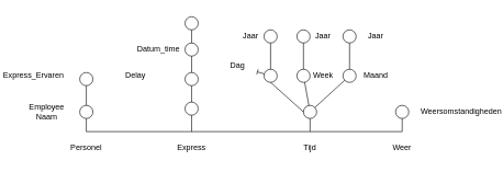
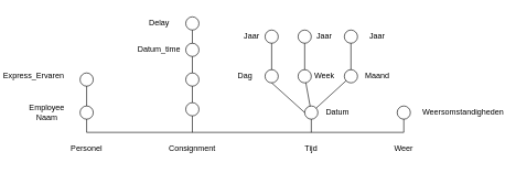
  <mxCell id="0" />
  <mxCell id="1" parent="0" />
  <mxCell id="2" value="Personel" style="text;html=1;strokeColor=none;fillColor=none;align=center;verticalAlign=middle;whiteSpace=wrap;rounded=0;" parent="1" vertex="1"><mxGeometry x="100" y="210" width="60" height="30" as="geometry" /></mxCell>
  <mxCell id="3" value="Employee Naam" style="text;html=1;strokeColor=none;fillColor=none;align=center;verticalAlign=middle;whiteSpace=wrap;rounded=0;" parent="1" vertex="1"><mxGeometry x="40" y="155" width="60" height="30" as="geometry" /></mxCell>
  <mxCell id="4" value="" style="ellipse;whiteSpace=wrap;html=1;aspect=fixed;" parent="1" vertex="1"><mxGeometry x="120" y="160" width="20" height="20" as="geometry" /></mxCell>
- <mxCell id="5" value="Express" style="text;html=1;strokeColor=none;fillColor=none;align=center;verticalAlign=middle;whiteSpace=wrap;rounded=0;" parent="1" vertex="1"><mxGeometry x="260" y="210" width="60" height="30" as="geometry" /></mxCell>
+ <mxCell id="5" value="Consignment" style="text;html=1;strokeColor=none;fillColor=none;align=center;verticalAlign=middle;whiteSpace=wrap;rounded=0;" parent="1" vertex="1"><mxGeometry x="260" y="210" width="60" height="30" as="geometry" /></mxCell>
  <mxCell id="6" value="Tijd" style="text;html=1;strokeColor=none;fillColor=none;align=center;verticalAlign=middle;whiteSpace=wrap;rounded=0;" parent="1" vertex="1"><mxGeometry x="440" y="210" width="60" height="30" as="geometry" /></mxCell>
  <mxCell id="7" value="" style="ellipse;whiteSpace=wrap;html=1;aspect=fixed;" parent="1" vertex="1"><mxGeometry x="460" y="160" width="20" height="20" as="geometry" /></mxCell>
+ <mxCell id="8" value="Datum" style="text;html=1;strokeColor=none;fillColor=none;align=center;verticalAlign=middle;whiteSpace=wrap;rounded=0;" parent="1" vertex="1"><mxGeometry x="480" y="155" width="60" height="30" as="geometry" /></mxCell>
  <mxCell id="9" value="Maand" style="text;html=1;strokeColor=none;fillColor=none;align=center;verticalAlign=middle;whiteSpace=wrap;rounded=0;" parent="1" vertex="1"><mxGeometry x="540" y="100" width="60" height="30" as="geometry" /></mxCell>
  <mxCell id="10" value="Jaar" style="text;html=1;strokeColor=none;fillColor=none;align=center;verticalAlign=middle;whiteSpace=wrap;rounded=0;" parent="1" vertex="1"><mxGeometry x="540" y="40" width="60" height="30" as="geometry" /></mxCell>
  <mxCell id="11" value="Week" style="text;html=1;strokeColor=none;fillColor=none;align=center;verticalAlign=middle;whiteSpace=wrap;rounded=0;" parent="1" vertex="1"><mxGeometry x="460" y="100" width="60" height="30" as="geometry" /></mxCell>
  <mxCell id="12" value="" style="ellipse;whiteSpace=wrap;html=1;aspect=fixed;" parent="1" vertex="1"><mxGeometry x="450" y="105" width="20" height="20" as="geometry" /></mxCell>
  <mxCell id="13" value="" style="ellipse;whiteSpace=wrap;html=1;aspect=fixed;" parent="1" vertex="1"><mxGeometry x="520" y="45" width="20" height="20" as="geometry" /></mxCell>
  <mxCell id="14" value="" style="ellipse;whiteSpace=wrap;html=1;aspect=fixed;" parent="1" vertex="1"><mxGeometry x="450" y="45" width="20" height="20" as="geometry" /></mxCell>
  <mxCell id="15" value="" style="ellipse;whiteSpace=wrap;html=1;aspect=fixed;" parent="1" vertex="1"><mxGeometry x="520" y="105" width="20" height="20" as="geometry" /></mxCell>
  <mxCell id="16" value="" style="endArrow=none;html=1;" parent="1" edge="1"><mxGeometry width="50" height="50" relative="1" as="geometry"><mxPoint x="130" y="200" as="sourcePoint" /><mxPoint x="610" y="200" as="targetPoint" /></mxGeometry></mxCell>
  <mxCell id="17" value="" style="endArrow=none;html=1;" parent="1" edge="1"><mxGeometry width="50" height="50" relative="1" as="geometry"><mxPoint x="130" y="200" as="sourcePoint" /><mxPoint x="130" y="180" as="targetPoint" /></mxGeometry></mxCell>
  <mxCell id="18" value="" style="endArrow=none;html=1;" parent="1" source="7" edge="1"><mxGeometry width="50" height="50" relative="1" as="geometry"><mxPoint x="160" y="210" as="sourcePoint" /><mxPoint x="470" y="200" as="targetPoint" /></mxGeometry></mxCell>
  <mxCell id="19" value="" style="endArrow=none;html=1;" parent="1" source="12" target="7" edge="1"><mxGeometry width="50" height="50" relative="1" as="geometry"><mxPoint x="170" y="220" as="sourcePoint" /><mxPoint x="170" y="150" as="targetPoint" /></mxGeometry></mxCell>
  <mxCell id="20" value="" style="endArrow=none;html=1;" parent="1" source="15" target="7" edge="1"><mxGeometry width="50" height="50" relative="1" as="geometry"><mxPoint x="180" y="230" as="sourcePoint" /><mxPoint x="180" y="160" as="targetPoint" /></mxGeometry></mxCell>
  <mxCell id="21" value="" style="endArrow=none;html=1;exitX=0.5;exitY=1;exitDx=0;exitDy=0;entryX=0.5;entryY=0;entryDx=0;entryDy=0;" parent="1" source="13" target="15" edge="1"><mxGeometry width="50" height="50" relative="1" as="geometry"><mxPoint x="200" y="250" as="sourcePoint" /><mxPoint x="530" y="80" as="targetPoint" /></mxGeometry></mxCell>
  <mxCell id="22" value="" style="endArrow=none;html=1;exitX=0.5;exitY=1;exitDx=0;exitDy=0;" parent="1" source="14" target="12" edge="1"><mxGeometry width="50" height="50" relative="1" as="geometry"><mxPoint x="190" y="240" as="sourcePoint" /><mxPoint x="190" y="170" as="targetPoint" /></mxGeometry></mxCell>
  <mxCell id="23" value="Weer" style="text;html=1;strokeColor=none;fillColor=none;align=center;verticalAlign=middle;whiteSpace=wrap;rounded=0;" parent="1" vertex="1"><mxGeometry x="580" y="210" width="60" height="30" as="geometry" /></mxCell>
  <mxCell id="24" value="Weersomstandigheden" style="text;html=1;strokeColor=none;fillColor=none;align=center;verticalAlign=middle;whiteSpace=wrap;rounded=0;" parent="1" vertex="1"><mxGeometry x="670" y="155" width="60" height="30" as="geometry" /></mxCell>
- <mxCell id="25" value="Dag" style="text;html=1;strokeColor=none;fillColor=none;align=center;verticalAlign=middle;whiteSpace=wrap;rounded=0;" parent="1" vertex="1"><mxGeometry x="330" y="85" width="60" height="30" as="geometry" /></mxCell>
+ <mxCell id="25" value="Dag" style="text;html=1;strokeColor=none;fillColor=none;align=center;verticalAlign=middle;whiteSpace=wrap;rounded=0;" parent="1" vertex="1"><mxGeometry x="340" y="100" width="60" height="30" as="geometry" /></mxCell>
  <mxCell id="26" style="edgeStyle=none;html=1;endArrow=baseDash;endFill=0;" parent="1" source="27" target="25" edge="1"><mxGeometry relative="1" as="geometry" /></mxCell>
  <mxCell id="27" value="" style="ellipse;whiteSpace=wrap;html=1;aspect=fixed;" parent="1" vertex="1"><mxGeometry x="400" y="105" width="20" height="20" as="geometry" /></mxCell>
  <mxCell id="28" value="" style="endArrow=none;html=1;entryX=0;entryY=0.5;entryDx=0;entryDy=0;exitX=0.5;exitY=1;exitDx=0;exitDy=0;" parent="1" source="27" target="7" edge="1"><mxGeometry width="50" height="50" relative="1" as="geometry"><mxPoint x="471.669" y="134.86" as="sourcePoint" /><mxPoint x="478.255" y="170.153" as="targetPoint" /></mxGeometry></mxCell>
  <mxCell id="29" value="" style="ellipse;whiteSpace=wrap;html=1;aspect=fixed;" parent="1" vertex="1"><mxGeometry x="400" y="45" width="20" height="20" as="geometry" /></mxCell>
  <mxCell id="30" value="" style="endArrow=none;html=1;entryX=0.5;entryY=1;entryDx=0;entryDy=0;exitX=0.5;exitY=0;exitDx=0;exitDy=0;" parent="1" source="27" target="29" edge="1"><mxGeometry width="50" height="50" relative="1" as="geometry"><mxPoint x="420" y="135" as="sourcePoint" /><mxPoint x="470" y="180" as="targetPoint" /></mxGeometry></mxCell>
  <mxCell id="31" value="Jaar" style="text;html=1;strokeColor=none;fillColor=none;align=center;verticalAlign=middle;whiteSpace=wrap;rounded=0;" parent="1" vertex="1"><mxGeometry x="350" y="40" width="60" height="30" as="geometry" /></mxCell>
  <mxCell id="32" value="Jaar" style="text;html=1;strokeColor=none;fillColor=none;align=center;verticalAlign=middle;whiteSpace=wrap;rounded=0;" parent="1" vertex="1"><mxGeometry x="460" y="40" width="60" height="30" as="geometry" /></mxCell>
  <mxCell id="33" value="" style="ellipse;whiteSpace=wrap;html=1;aspect=fixed;" parent="1" vertex="1"><mxGeometry x="600" y="160" width="20" height="20" as="geometry" /></mxCell>
  <mxCell id="34" value="" style="endArrow=none;html=1;exitX=0.5;exitY=1;exitDx=0;exitDy=0;" parent="1" source="33" edge="1"><mxGeometry width="50" height="50" relative="1" as="geometry"><mxPoint x="480" y="190" as="sourcePoint" /><mxPoint x="610" y="200" as="targetPoint" /></mxGeometry></mxCell>
  <mxCell id="35" value="Express_Ervaren" style="text;html=1;strokeColor=none;fillColor=none;align=center;verticalAlign=middle;whiteSpace=wrap;rounded=0;" parent="1" vertex="1"><mxGeometry x="20" y="100" width="60" height="30" as="geometry" /></mxCell>
  <mxCell id="36" value="" style="ellipse;whiteSpace=wrap;html=1;aspect=fixed;" parent="1" vertex="1"><mxGeometry x="120" y="110" width="20" height="20" as="geometry" /></mxCell>
  <mxCell id="37" value="" style="endArrow=none;html=1;entryX=0.5;entryY=0;entryDx=0;entryDy=0;exitX=0.5;exitY=1;exitDx=0;exitDy=0;" parent="1" source="36" target="4" edge="1"><mxGeometry width="50" height="50" relative="1" as="geometry"><mxPoint x="140" y="210" as="sourcePoint" /><mxPoint x="140" y="190" as="targetPoint" /></mxGeometry></mxCell>
  <mxCell id="38" value="" style="ellipse;whiteSpace=wrap;html=1;aspect=fixed;" parent="1" vertex="1"><mxGeometry x="280" y="155" width="20" height="20" as="geometry" /></mxCell>
  <mxCell id="39" value="" style="endArrow=none;html=1;entryX=0.5;entryY=0;entryDx=0;entryDy=0;exitX=0.5;exitY=1;exitDx=0;exitDy=0;" parent="1" source="38" edge="1"><mxGeometry width="50" height="50" relative="1" as="geometry"><mxPoint x="140" y="180" as="sourcePoint" /><mxPoint x="290" y="200" as="targetPoint" /></mxGeometry></mxCell>
  <mxCell id="40" value="Datum_time" style="text;html=1;strokeColor=none;fillColor=none;align=center;verticalAlign=middle;whiteSpace=wrap;rounded=0;" parent="1" vertex="1"><mxGeometry x="210" y="60" width="60" height="30" as="geometry" /></mxCell>
  <mxCell id="41" value="" style="ellipse;whiteSpace=wrap;html=1;aspect=fixed;" parent="1" vertex="1"><mxGeometry x="280" y="110" width="20" height="20" as="geometry" /></mxCell>
  <mxCell id="42" value="" style="ellipse;whiteSpace=wrap;html=1;aspect=fixed;" parent="1" vertex="1"><mxGeometry x="280" y="65" width="20" height="20" as="geometry" /></mxCell>
  <mxCell id="43" value="" style="endArrow=none;html=1;entryX=0.5;entryY=1;entryDx=0;entryDy=0;exitX=0.5;exitY=0;exitDx=0;exitDy=0;" parent="1" source="38" target="41" edge="1"><mxGeometry width="50" height="50" relative="1" as="geometry"><mxPoint x="300" y="185" as="sourcePoint" /><mxPoint x="300" y="210" as="targetPoint" /></mxGeometry></mxCell>
  <mxCell id="44" value="" style="endArrow=none;html=1;entryX=0.5;entryY=1;entryDx=0;entryDy=0;exitX=0.5;exitY=0;exitDx=0;exitDy=0;" parent="1" source="41" target="42" edge="1"><mxGeometry width="50" height="50" relative="1" as="geometry"><mxPoint x="310" y="195" as="sourcePoint" /><mxPoint x="310" y="220" as="targetPoint" /></mxGeometry></mxCell>
- <mxCell id="45" value="Delay" style="text;html=1;strokeColor=none;fillColor=none;align=center;verticalAlign=middle;whiteSpace=wrap;rounded=0;" vertex="1" parent="1"><mxGeometry x="175" y="100" width="60" height="30" as="geometry" /></mxCell>
+ <mxCell id="45" value="Delay" style="text;html=1;strokeColor=none;fillColor=none;align=center;verticalAlign=middle;whiteSpace=wrap;rounded=0;" vertex="1" parent="1"><mxGeometry x="210" y="20" width="60" height="30" as="geometry" /></mxCell>
  <mxCell id="46" value="" style="ellipse;whiteSpace=wrap;html=1;aspect=fixed;" vertex="1" parent="1"><mxGeometry x="280" y="25" width="20" height="20" as="geometry" /></mxCell>
  <mxCell id="47" value="" style="endArrow=none;html=1;entryX=0.5;entryY=0;entryDx=0;entryDy=0;exitX=0.5;exitY=1;exitDx=0;exitDy=0;" edge="1" parent="1" source="46" target="42"><mxGeometry width="50" height="50" relative="1" as="geometry"><mxPoint x="300" y="120" as="sourcePoint" /><mxPoint x="300" y="95" as="targetPoint" /></mxGeometry></mxCell>
